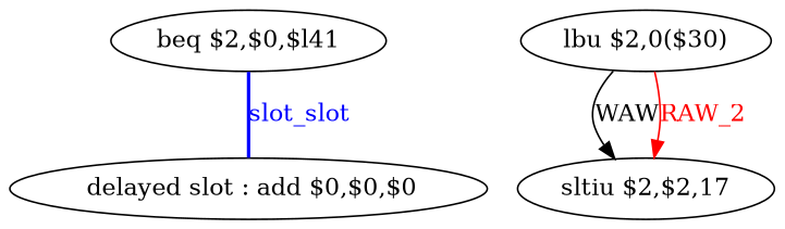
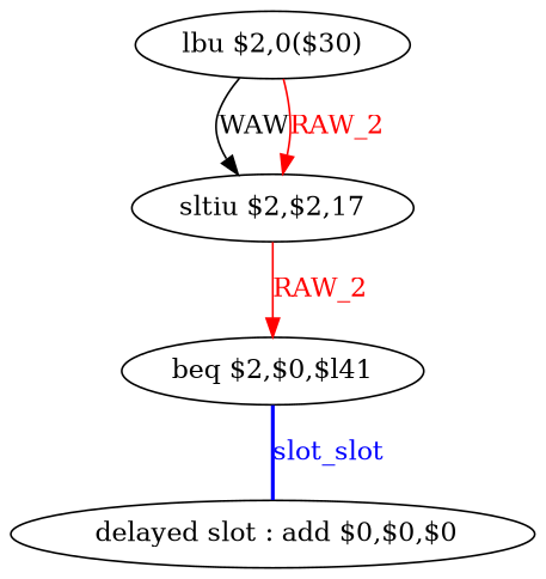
  digraph {
    node [shape=ellipse]
    edge [color=red fontcolor=red]
    n1 [label=" delayed slot : add $0,$0,$0"]
    n2 [label="beq $2,$0,$l41"]
    n3 [label="lbu $2,0($30)"]
    n4 [label="sltiu $2,$2,17"]
    n2 -> n1 [color=blue dir=none fontcolor=blue label=slot_slot style=bold]
    n3 -> n4 [label=WAW color="" fontcolor=""]
    n3 -> n4 [label=RAW_2]
+   n4 -> n2 [label=RAW_2]
  }
